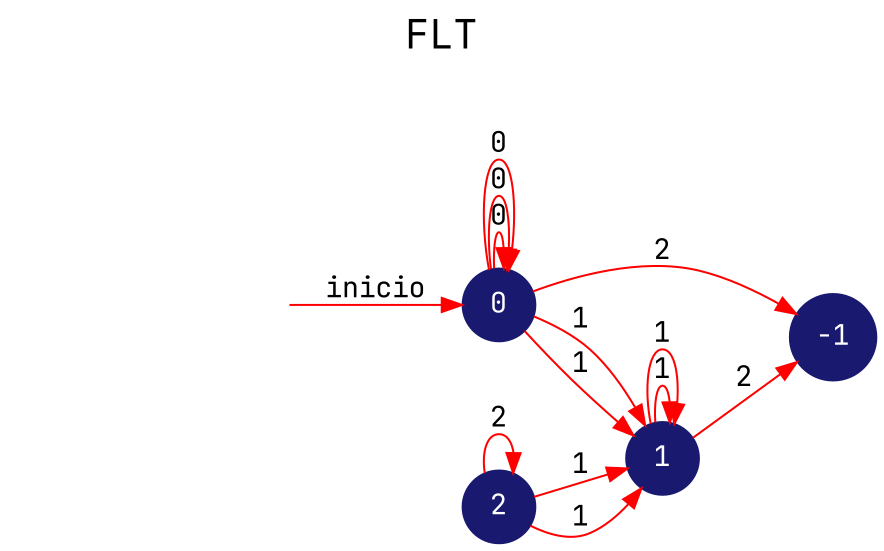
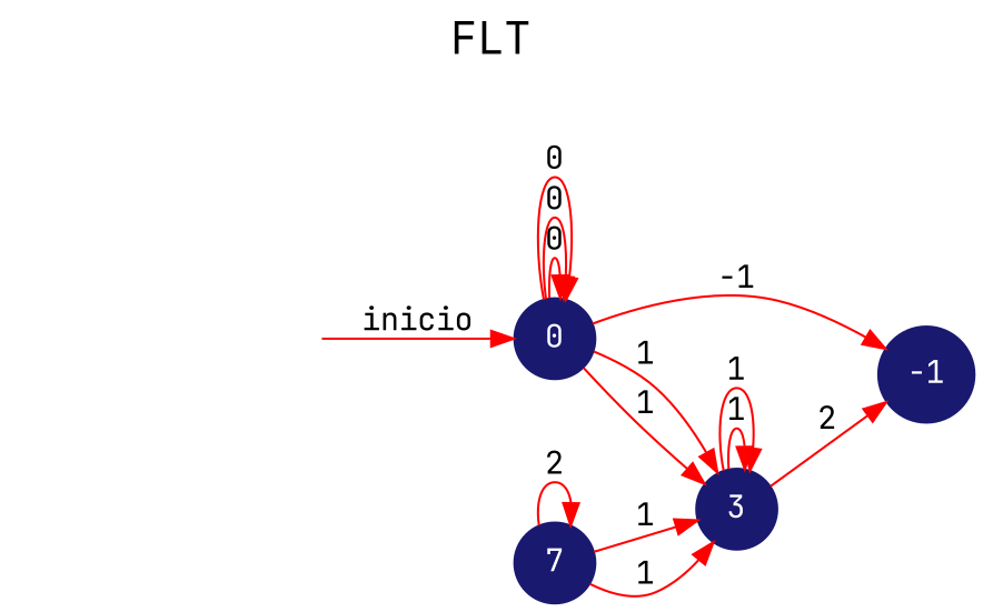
  digraph {
    fontname="JetBrains Mono"
    fontsize=20
    label=FLT
    labelloc=t
    rankdir=LR
    node [color=midnightblue fontcolor=white fontname="JetBrains Mono" shape=circle style=filled]
    edge [color=red fontname="JetBrains Mono"]
    secret_node [style=invis]
    0
-   1
+   1 [label=3]
    -1
-   2
+   2 [label=7]
    secret_node -> 0 [label=inicio]
    0 -> 0 [label=0]
    0 -> 0 [label=0]
    0 -> 0 [label=0]
    0 -> 1 [label=1]
    0 -> 1 [label=1]
-   0 -> -1 [label=2]
+   0 -> -1 [label=-1]
    1 -> 1 [label=1]
    1 -> 1 [label=1]
    1 -> -1 [label=2]
    2 -> 1 [label=1]
    2 -> 1 [label=1]
    2 -> 2 [label=2]
  }
